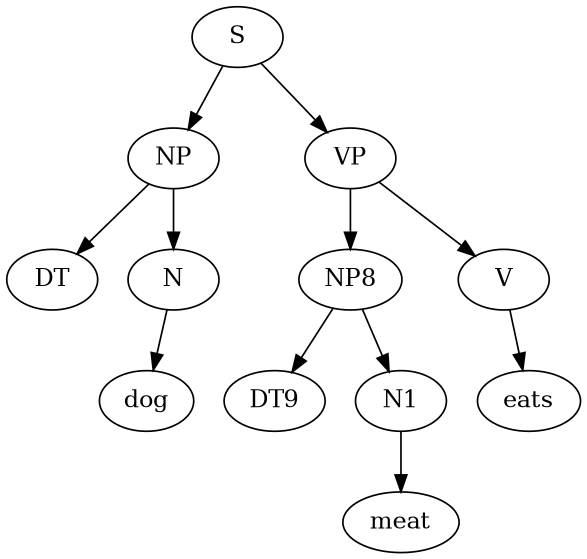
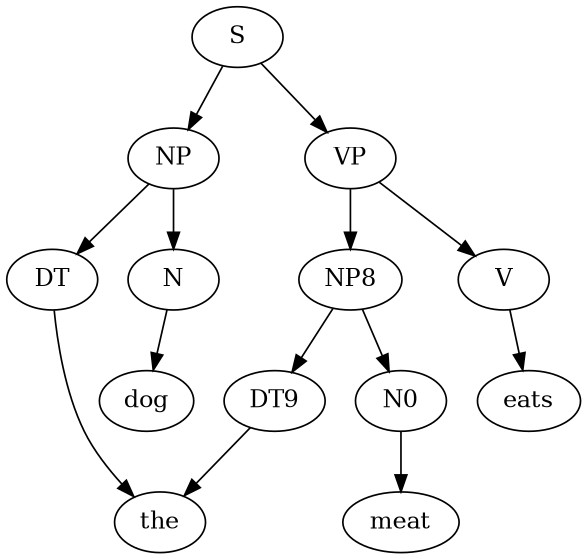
  strict digraph {
    n1 [label=S]
    n2 [label=NP]
    n3 [label=VP]
    n4 [label=DT]
    n5 [label=N]
    n6 [label=NP8]
    n7 [label=V]
+   the
    dog
-   n10 [label=N1]
+   n10 [label=N0]
    n11 [label=DT9]
    eats
    meat
    n1 -> n2
    n1 -> n3
    n2 -> n4
    n2 -> n5
    n3 -> n6
    n3 -> n7
+   n4 -> the
    n5 -> dog
    n6 -> n10
    n6 -> n11
    n7 -> eats
    n10 -> meat
+   n11 -> the
  }
